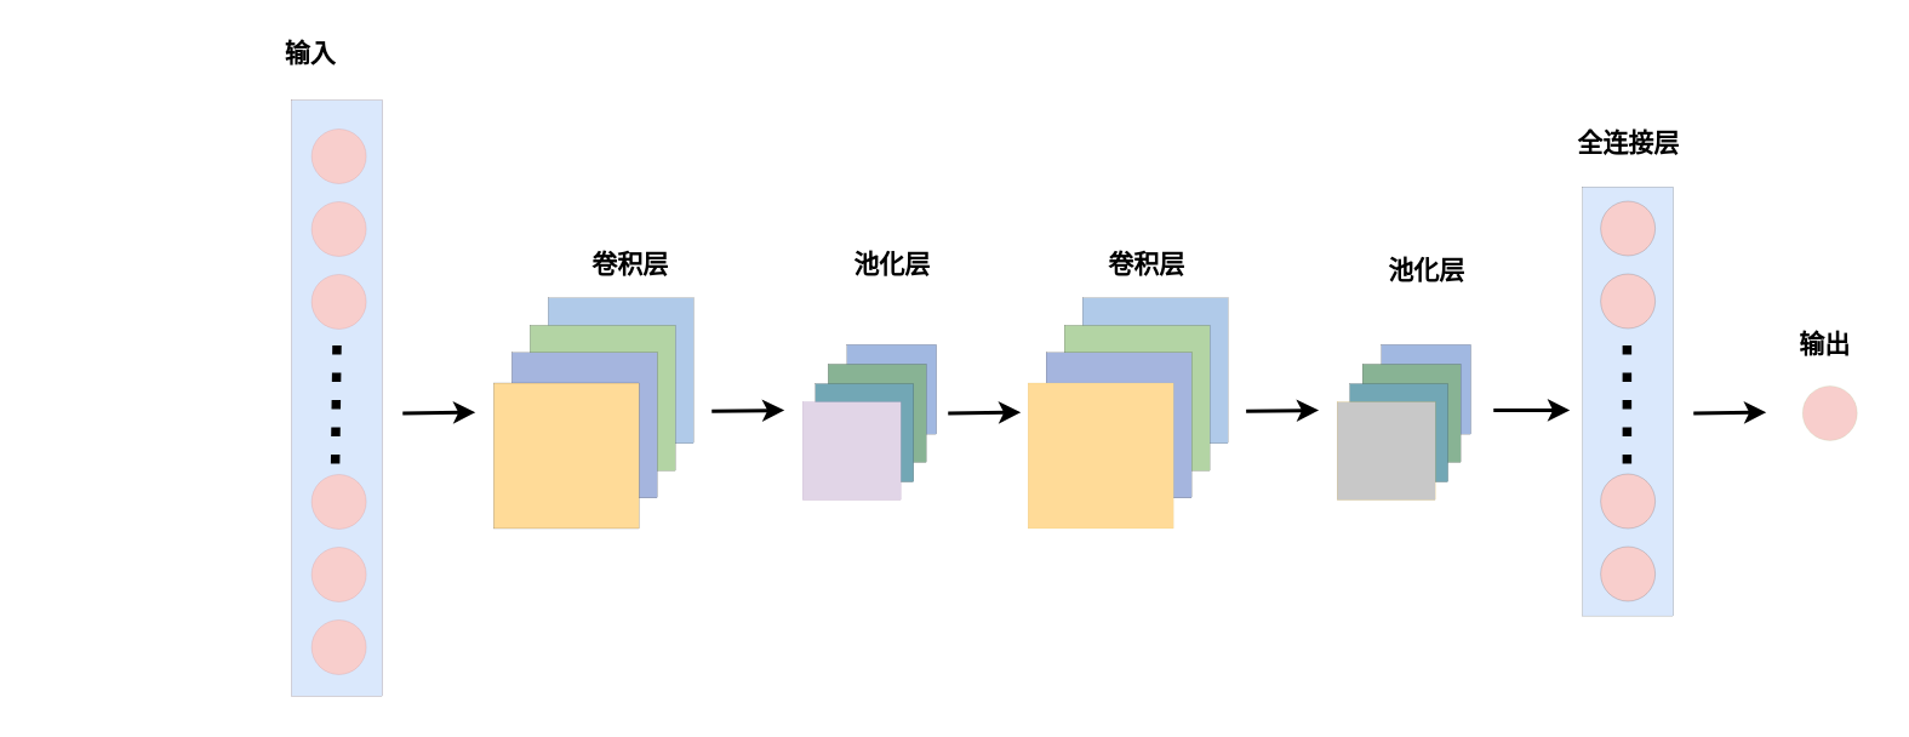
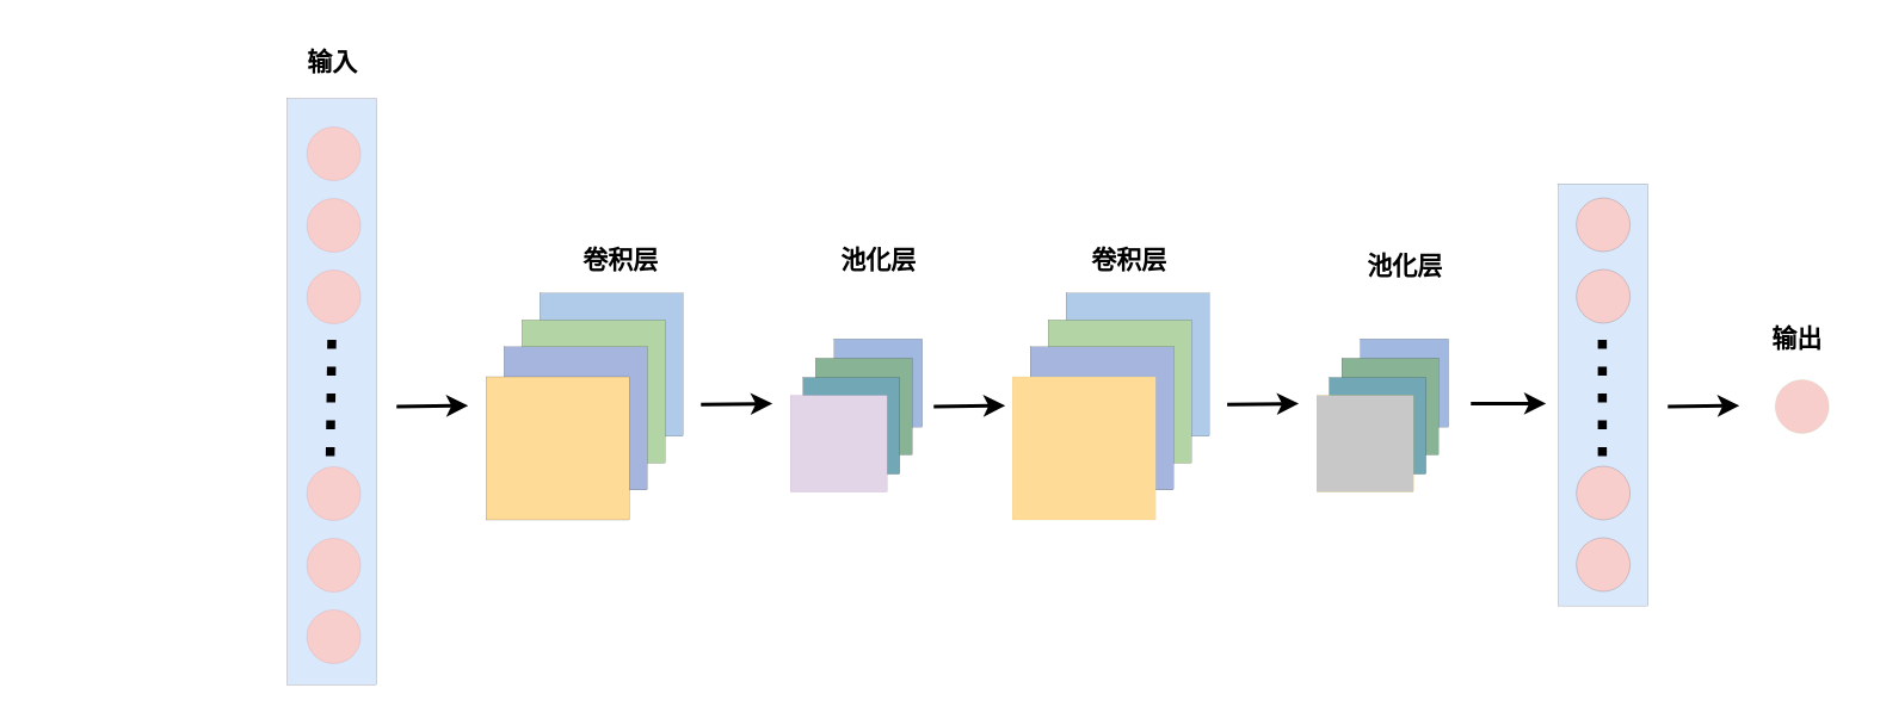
  <mxCell id="0" />
  <mxCell id="1" parent="0" />
  <mxCell id="2" value="" style="whiteSpace=wrap;html=1;aspect=fixed;fillColor=#b0cae9;strokeWidth=0;" parent="1" vertex="1"><mxGeometry x="301" y="163.24" width="80" height="80" as="geometry" /></mxCell>
  <mxCell id="3" value="" style="whiteSpace=wrap;html=1;aspect=fixed;fillColor=#b3d4a4;strokeWidth=0;" parent="1" vertex="1"><mxGeometry x="291" y="178.24" width="80" height="80" as="geometry" /></mxCell>
  <mxCell id="4" value="" style="whiteSpace=wrap;html=1;aspect=fixed;fillColor=#a5b5de;strokeColor=#000000;strokeWidth=0;" parent="1" vertex="1"><mxGeometry x="281" y="193.24" width="80" height="80" as="geometry" /></mxCell>
  <mxCell id="5" value="" style="whiteSpace=wrap;html=1;aspect=fixed;fillColor=#ffdb98;strokeColor=#000000;strokeWidth=0;" parent="1" vertex="1"><mxGeometry x="271" y="210" width="80" height="80" as="geometry" /></mxCell>
  <mxCell id="6" value="" style="whiteSpace=wrap;html=1;aspect=fixed;fillColor=#a1b8e1;strokeWidth=0;" parent="1" vertex="1"><mxGeometry x="465.38" y="188.86" width="49.24" height="49.24" as="geometry" /></mxCell>
  <mxCell id="7" value="" style="whiteSpace=wrap;html=1;aspect=fixed;fillColor=#88b394;strokeWidth=0;" parent="1" vertex="1"><mxGeometry x="455" y="199.62" width="54" height="54" as="geometry" /></mxCell>
  <mxCell id="8" value="" style="whiteSpace=wrap;html=1;aspect=fixed;fillColor=#72a7b5;strokeWidth=0;" parent="1" vertex="1"><mxGeometry x="448" y="210.38" width="54" height="54" as="geometry" /></mxCell>
  <mxCell id="9" value="" style="whiteSpace=wrap;html=1;aspect=fixed;fillColor=#e1d5e7;strokeColor=#9673a6;strokeWidth=0;" parent="1" vertex="1"><mxGeometry x="441" y="220.38" width="54" height="54" as="geometry" /></mxCell>
  <mxCell id="10" value="" style="rounded=0;whiteSpace=wrap;html=1;rotation=-90;fillColor=#dae8fc;strokeWidth=0;" parent="1" vertex="1"><mxGeometry x="776.98" y="195.1" width="235.88" height="50" as="geometry" /></mxCell>
  <mxCell id="11" value="" style="ellipse;whiteSpace=wrap;html=1;aspect=fixed;fillColor=#f8cecc;strokeWidth=0;" parent="1" vertex="1"><mxGeometry x="879.92" y="110" width="30" height="30" as="geometry" /></mxCell>
  <mxCell id="12" value="" style="ellipse;whiteSpace=wrap;html=1;aspect=fixed;fillColor=#f8cecc;strokeWidth=0;" parent="1" vertex="1"><mxGeometry x="879.92" y="150" width="30" height="30" as="geometry" /></mxCell>
  <mxCell id="13" value="" style="ellipse;whiteSpace=wrap;html=1;aspect=fixed;fillColor=#f8cecc;strokeWidth=0;" parent="1" vertex="1"><mxGeometry x="879.92" y="260" width="30" height="30" as="geometry" /></mxCell>
  <mxCell id="14" value="" style="ellipse;whiteSpace=wrap;html=1;aspect=fixed;fillColor=#f8cecc;strokeWidth=0;" parent="1" vertex="1"><mxGeometry x="879.92" y="300" width="30" height="30" as="geometry" /></mxCell>
  <mxCell id="15" style="edgeStyle=orthogonalEdgeStyle;rounded=0;orthogonalLoop=1;jettySize=auto;html=1;exitX=0.5;exitY=1;exitDx=0;exitDy=0;" parent="1" source="11" target="11" edge="1"><mxGeometry relative="1" as="geometry" /></mxCell>
  <mxCell id="16" value="" style="endArrow=none;dashed=1;html=1;rounded=1;strokeWidth=5;dashPattern=1 2;" parent="1" edge="1"><mxGeometry width="50" height="50" relative="1" as="geometry"><mxPoint x="894.42" y="254.32" as="sourcePoint" /><mxPoint x="894.42" y="182.16" as="targetPoint" /></mxGeometry></mxCell>
  <mxCell id="17" value="" style="endArrow=classic;html=1;rounded=1;strokeWidth=2;" parent="1" edge="1"><mxGeometry width="50" height="50" relative="1" as="geometry"><mxPoint x="221" y="226.72" as="sourcePoint" /><mxPoint x="261" y="226.12" as="targetPoint" /></mxGeometry></mxCell>
  <mxCell id="18" value="" style="endArrow=classic;html=1;rounded=1;strokeWidth=2;" parent="1" edge="1"><mxGeometry width="50" height="50" relative="1" as="geometry"><mxPoint x="391" y="225.58" as="sourcePoint" /><mxPoint x="431" y="224.98" as="targetPoint" /></mxGeometry></mxCell>
  <mxCell id="19" value="" style="endArrow=classic;html=1;rounded=1;strokeWidth=2;" parent="1" edge="1"><mxGeometry width="50" height="50" relative="1" as="geometry"><mxPoint x="521" y="226.72" as="sourcePoint" /><mxPoint x="561" y="226.12" as="targetPoint" /></mxGeometry></mxCell>
  <mxCell id="20" value="" style="endArrow=classic;html=1;rounded=1;strokeWidth=2;" parent="1" edge="1"><mxGeometry width="50" height="50" relative="1" as="geometry"><mxPoint x="821" y="225" as="sourcePoint" /><mxPoint x="863" y="224.98" as="targetPoint" /></mxGeometry></mxCell>
  <mxCell id="21" value="" style="endArrow=classic;html=1;rounded=1;strokeWidth=2;" parent="1" edge="1"><mxGeometry width="50" height="50" relative="1" as="geometry"><mxPoint x="931" y="226.72" as="sourcePoint" /><mxPoint x="971" y="226.12" as="targetPoint" /></mxGeometry></mxCell>
  <mxCell id="22" value="" style="ellipse;whiteSpace=wrap;html=1;aspect=fixed;fillColor=#f8cecc;strokeColor=#82b366;strokeWidth=0;" parent="1" vertex="1"><mxGeometry x="991" y="211.62" width="30" height="30" as="geometry" /></mxCell>
- <mxCell id="23" value="&lt;font face=&quot;msyh&quot; style=&quot;font-size: 14px;&quot;&gt;&lt;b style=&quot;&quot;&gt;输入&lt;/b&gt;&lt;/font&gt;" style="text;html=1;align=center;verticalAlign=middle;resizable=0;points=[];autosize=1;strokeColor=none;fillColor=none;" parent="1" vertex="1"><mxGeometry x="144.92" y="15" width="50" height="30" as="geometry" /></mxCell>
+ <mxCell id="23" value="&lt;font face=&quot;msyh&quot; style=&quot;font-size: 14px;&quot;&gt;&lt;b style=&quot;&quot;&gt;输入&lt;/b&gt;&lt;/font&gt;" style="text;html=1;align=center;verticalAlign=middle;resizable=0;points=[];autosize=1;strokeColor=none;fillColor=none;" parent="1" vertex="1"><mxGeometry x="159.92" y="20" width="50" height="30" as="geometry" /></mxCell>
  <mxCell id="24" value="&lt;font style=&quot;font-size: 14px;&quot;&gt;&lt;b&gt;卷积层&lt;/b&gt;&lt;/font&gt;" style="text;html=1;align=center;verticalAlign=middle;resizable=0;points=[];autosize=1;strokeColor=none;fillColor=none;" parent="1" vertex="1"><mxGeometry x="311" y="130" width="70" height="30" as="geometry" /></mxCell>
  <mxCell id="25" value="&lt;span style=&quot;font-size: 14px;&quot;&gt;&lt;b&gt;池化层&lt;/b&gt;&lt;/span&gt;" style="text;html=1;align=center;verticalAlign=middle;resizable=0;points=[];autosize=1;strokeColor=none;fillColor=none;" parent="1" vertex="1"><mxGeometry x="455" y="130" width="70" height="30" as="geometry" /></mxCell>
- <mxCell id="26" value="&lt;font style=&quot;font-size: 14px;&quot;&gt;&lt;b&gt;全连接层&lt;/b&gt;&lt;/font&gt;" style="text;html=1;align=center;verticalAlign=middle;resizable=0;points=[];autosize=1;strokeColor=none;fillColor=none;" parent="1" vertex="1"><mxGeometry x="854.92" y="63" width="80" height="30" as="geometry" /></mxCell>
  <mxCell id="27" value="&lt;font style=&quot;font-size: 14px;&quot;&gt;&lt;b&gt;输出&lt;/b&gt;&lt;/font&gt;" style="text;html=1;align=center;verticalAlign=middle;resizable=0;points=[];autosize=1;strokeColor=none;fillColor=none;" parent="1" vertex="1"><mxGeometry x="978" y="173.62" width="50" height="30" as="geometry" /></mxCell>
  <mxCell id="28" value="" style="whiteSpace=wrap;html=1;aspect=fixed;fillColor=#b0cae9;strokeWidth=0;" vertex="1" parent="1"><mxGeometry x="594.92" y="163.24" width="80" height="80" as="geometry" /></mxCell>
  <mxCell id="29" value="" style="whiteSpace=wrap;html=1;aspect=fixed;fillColor=#b3d4a4;strokeWidth=0;" vertex="1" parent="1"><mxGeometry x="584.92" y="178.24" width="80" height="80" as="geometry" /></mxCell>
  <mxCell id="30" value="" style="whiteSpace=wrap;html=1;aspect=fixed;fillColor=#a5b5de;strokeColor=#000000;strokeWidth=0;" vertex="1" parent="1"><mxGeometry x="574.92" y="193.24" width="80" height="80" as="geometry" /></mxCell>
  <mxCell id="31" value="" style="whiteSpace=wrap;html=1;aspect=fixed;fillColor=#ffdb98;strokeColor=#d6b656;strokeWidth=0;" vertex="1" parent="1"><mxGeometry x="564.92" y="210" width="80" height="80" as="geometry" /></mxCell>
  <mxCell id="32" value="" style="whiteSpace=wrap;html=1;aspect=fixed;fillColor=#a1b8e1;strokeWidth=0;" vertex="1" parent="1"><mxGeometry x="759.3" y="188.86" width="49.24" height="49.24" as="geometry" /></mxCell>
  <mxCell id="33" value="" style="whiteSpace=wrap;html=1;aspect=fixed;fillColor=#88b394;strokeWidth=0;" vertex="1" parent="1"><mxGeometry x="748.92" y="199.62" width="54" height="54" as="geometry" /></mxCell>
  <mxCell id="34" value="" style="whiteSpace=wrap;html=1;aspect=fixed;fillColor=#72a7b5;strokeWidth=0;" vertex="1" parent="1"><mxGeometry x="741.92" y="210.38" width="54" height="54" as="geometry" /></mxCell>
  <mxCell id="35" value="" style="whiteSpace=wrap;html=1;aspect=fixed;fillColor=#c8c8c8;strokeColor=#d79b00;strokeWidth=0;" vertex="1" parent="1"><mxGeometry x="734.92" y="220.38" width="54" height="54" as="geometry" /></mxCell>
  <mxCell id="36" value="" style="endArrow=classic;html=1;rounded=1;strokeWidth=2;" edge="1" parent="1"><mxGeometry width="50" height="50" relative="1" as="geometry"><mxPoint x="684.92" y="225.58" as="sourcePoint" /><mxPoint x="724.92" y="224.98" as="targetPoint" /></mxGeometry></mxCell>
  <mxCell id="37" value="&lt;font style=&quot;font-size: 14px;&quot;&gt;&lt;b&gt;卷积层&lt;/b&gt;&lt;/font&gt;" style="text;html=1;align=center;verticalAlign=middle;resizable=0;points=[];autosize=1;strokeColor=none;fillColor=none;" vertex="1" parent="1"><mxGeometry x="594.92" y="130" width="70" height="30" as="geometry" /></mxCell>
  <mxCell id="38" value="&lt;span style=&quot;font-size: 14px;&quot;&gt;&lt;b&gt;池化层&lt;/b&gt;&lt;/span&gt;" style="text;html=1;align=center;verticalAlign=middle;resizable=0;points=[];autosize=1;strokeColor=none;fillColor=none;" vertex="1" parent="1"><mxGeometry x="748.92" y="133.24" width="70" height="30" as="geometry" /></mxCell>
  <mxCell id="39" value="" style="group;rotation=0;" vertex="1" connectable="0" parent="1"><mxGeometry x="159.92" y="54.32" width="50.0" height="327.84" as="geometry" /></mxCell>
  <mxCell id="40" value="" style="rounded=0;whiteSpace=wrap;html=1;rotation=-90;fillColor=#dae8fc;strokeColor=#330000;strokeWidth=0;" parent="39" vertex="1"><mxGeometry x="-139" y="139" width="327.84" height="50" as="geometry" /></mxCell>
  <mxCell id="41" value="" style="endArrow=none;dashed=1;html=1;rounded=1;strokeWidth=5;dashPattern=1 2;" parent="39" edge="1"><mxGeometry width="50" height="50" relative="1" as="geometry"><mxPoint x="24" y="200" as="sourcePoint" /><mxPoint x="25" y="128" as="targetPoint" /></mxGeometry></mxCell>
  <mxCell id="42" value="" style="group;rotation=0;" vertex="1" connectable="0" parent="39"><mxGeometry x="11" y="16" width="30" height="300" as="geometry" /></mxCell>
  <mxCell id="43" value="" style="ellipse;whiteSpace=wrap;html=1;aspect=fixed;fillColor=#f8cecc;strokeColor=#b85450;strokeWidth=0;rotation=0;" parent="42" vertex="1"><mxGeometry width="30" height="30" as="geometry" /></mxCell>
  <mxCell id="44" value="" style="ellipse;whiteSpace=wrap;html=1;aspect=fixed;fillColor=#f8cecc;strokeColor=#b85450;strokeWidth=0;rotation=0;" parent="42" vertex="1"><mxGeometry y="270" width="30" height="30" as="geometry" /></mxCell>
  <mxCell id="45" value="" style="ellipse;whiteSpace=wrap;html=1;aspect=fixed;fillColor=#f8cecc;strokeColor=#b85450;strokeWidth=0;rotation=0;" parent="42" vertex="1"><mxGeometry y="40" width="30" height="30" as="geometry" /></mxCell>
  <mxCell id="46" value="" style="ellipse;whiteSpace=wrap;html=1;aspect=fixed;fillColor=#f8cecc;strokeColor=#b85450;strokeWidth=0;rotation=0;" parent="42" vertex="1"><mxGeometry y="80" width="30" height="30" as="geometry" /></mxCell>
  <mxCell id="47" value="" style="ellipse;whiteSpace=wrap;html=1;aspect=fixed;fillColor=#f8cecc;strokeColor=#b85450;strokeWidth=0;rotation=0;" parent="42" vertex="1"><mxGeometry y="190" width="30" height="30" as="geometry" /></mxCell>
  <mxCell id="48" value="" style="ellipse;whiteSpace=wrap;html=1;aspect=fixed;fillColor=#f8cecc;strokeColor=#b85450;strokeWidth=0;rotation=0;" parent="42" vertex="1"><mxGeometry y="230" width="30" height="30" as="geometry" /></mxCell>
